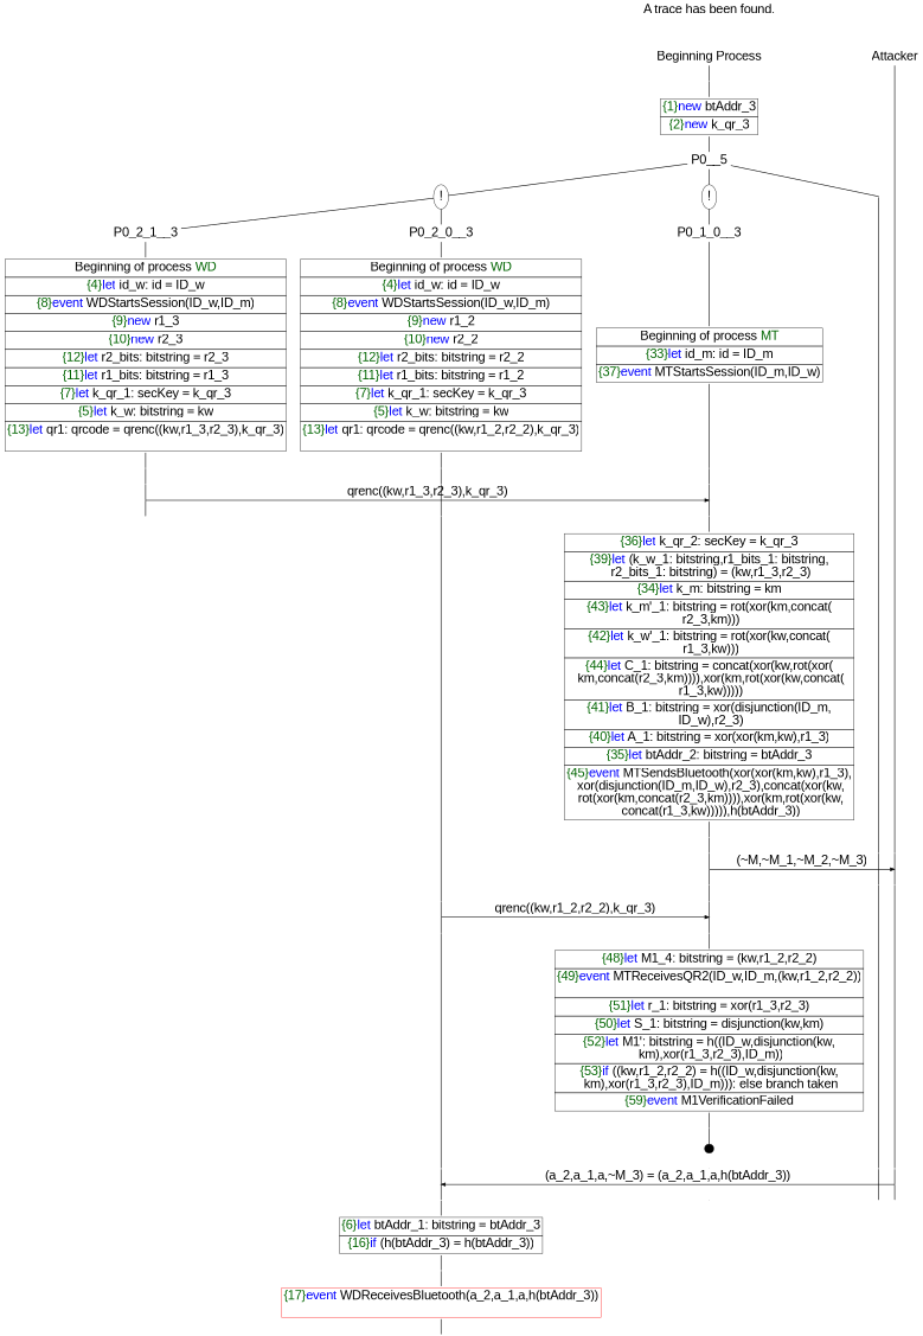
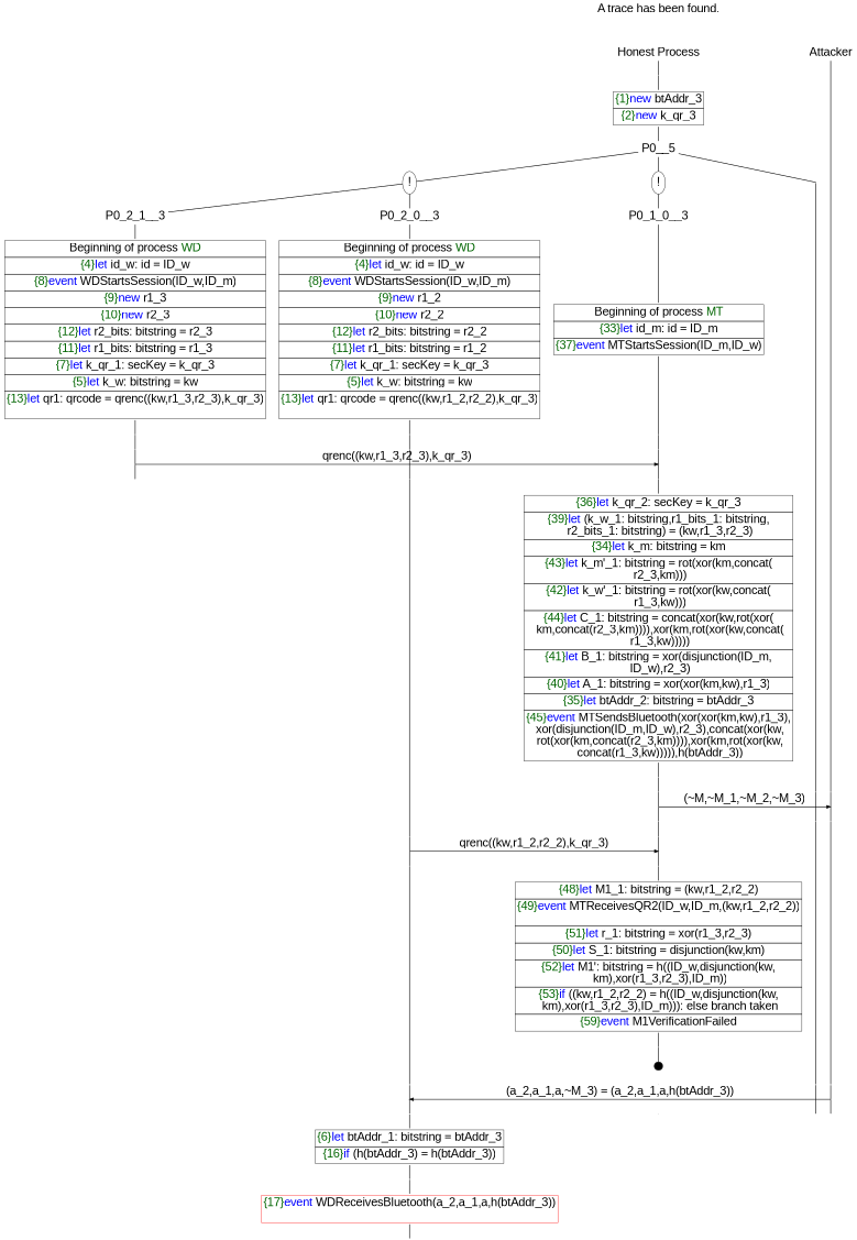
  digraph {
    fontname="Liberation Sans"
    ordering=out
    node [fontname="Liberation Sans" fontsize=30 shape=point]
    edge [arrowhead=none fontname="Liberation Sans" fontsize=30 penwidth=1.6 weight=100]
-   n1 [height=0 label="Beginning Process" shape=plaintext width=0]
+   n1 [height=0 label="Honest Process" shape=plaintext width=0]
    n2 [height=0 label=Attacker shape=plaintext width=0]
    n3 [height=0 label="!" shape=ellipse width=0]
    n4 [height=0 label="!" shape=ellipse width=0]
    P0_0__3 [height=0 width=0]
    P0_2_1__3 [fixedsize=false height=0 shape=none width=0]
    P0_2_0__3 [fixedsize=false height=0 shape=none width=0]
    P0_2_1__6 [height=0 width=0]
    P0_2_0__6 [height=0 width=0]
    P0_1_0__6 [height=0 width=0]
    P0_2_1__7 [height=0 width=0]
    P0_1_0__7 [height=0 width=0]
    P0_2_1__8 [height=0 width=0]
    P0_2_0__7 [height=0 width=0]
    P0_1_0__8 [height=0 width=0]
    P0_1_0__11 [height=0 width=0]
    P0_0__4 [height=0 width=0]
    P__1 [height=0 width=0]
    P0_1_0__12 [height=0 width=0]
    P__2 [height=0 width=0]
    P0_1_0__13 [height=0 width=0]
    P0_0__5 [height=0 width=0]
    P__3 [height=0 width=0]
    P0_2_0__8 [height=0 width=0]
    P0_1_0__14 [height=0 width=0]
    P0_2_0__9 [height=0 width=0]
    P0_1_0__15 [height=0 width=0]
    P0_2_0__10 [height=0 width=0]
    P0_1_0__16 [height=0 width=0]
    P0_2_0__11 [height=0 width=0]
    P0_1_0__20 [height=0 style=invisible width=0]
    P0_0__6 [height=0 width=0]
    P__4 [height=0 width=0]
    P0_2_0__12 [height=0 width=0]
    P__5 [height=0 width=0]
    P0_2_0__13 [height=0 width=0]
    P0_1_0__21 [height=0 style=invisible width=0]
    P0_0__7 [height=0 width=0]
    P__6 [height=0 width=0]
    P0__1 [height=0 width=0]
    P0_1_0__3 [fixedsize=false height=0 shape=none width=0]
    n42 [height=0 label=<<TABLE BORDER="0" CELLBORDER="1" CELLSPACING="0" CELLPADDING="4"> <TR><TD>Beginning of process <FONT COLOR="darkgreen">WD</FONT></TD></TR><TR><TD><FONT COLOR="darkgreen">{4}</FONT><FONT COLOR="blue">let</FONT> id_w: id = ID_w</TD></TR><TR><TD><FONT COLOR="darkgreen">{8}</FONT><FONT COLOR="blue">event</FONT> WDStartsSession(ID_w,ID_m)</TD></TR><TR><TD><FONT COLOR="darkgreen">{9}</FONT><FONT COLOR="blue">new </FONT>r1_3</TD></TR><TR><TD><FONT COLOR="darkgreen">{10}</FONT><FONT COLOR="blue">new </FONT>r2_3</TD></TR><TR><TD><FONT COLOR="darkgreen">{12}</FONT><FONT COLOR="blue">let</FONT> r2_bits: bitstring = r2_3</TD></TR><TR><TD><FONT COLOR="darkgreen">{11}</FONT><FONT COLOR="blue">let</FONT> r1_bits: bitstring = r1_3</TD></TR><TR><TD><FONT COLOR="darkgreen">{7}</FONT><FONT COLOR="blue">let</FONT> k_qr_1: secKey = k_qr_3</TD></TR><TR><TD><FONT COLOR="darkgreen">{5}</FONT><FONT COLOR="blue">let</FONT> k_w: bitstring = kw</TD></TR><TR><TD><FONT COLOR="darkgreen">{13}</FONT><FONT COLOR="blue">let</FONT> qr1: qrcode = qrenc((kw,r1_3,r2_3),k_qr_3)<br/> </TD></TR></TABLE>> shape=plaintext width=0]
    n43 [height=0 label=<<TABLE BORDER="0" CELLBORDER="1" CELLSPACING="0" CELLPADDING="4"> <TR><TD>Beginning of process <FONT COLOR="darkgreen">WD</FONT></TD></TR><TR><TD><FONT COLOR="darkgreen">{4}</FONT><FONT COLOR="blue">let</FONT> id_w: id = ID_w</TD></TR><TR><TD><FONT COLOR="darkgreen">{8}</FONT><FONT COLOR="blue">event</FONT> WDStartsSession(ID_w,ID_m)</TD></TR><TR><TD><FONT COLOR="darkgreen">{9}</FONT><FONT COLOR="blue">new </FONT>r1_2</TD></TR><TR><TD><FONT COLOR="darkgreen">{10}</FONT><FONT COLOR="blue">new </FONT>r2_2</TD></TR><TR><TD><FONT COLOR="darkgreen">{12}</FONT><FONT COLOR="blue">let</FONT> r2_bits: bitstring = r2_2</TD></TR><TR><TD><FONT COLOR="darkgreen">{11}</FONT><FONT COLOR="blue">let</FONT> r1_bits: bitstring = r1_2</TD></TR><TR><TD><FONT COLOR="darkgreen">{7}</FONT><FONT COLOR="blue">let</FONT> k_qr_1: secKey = k_qr_3</TD></TR><TR><TD><FONT COLOR="darkgreen">{5}</FONT><FONT COLOR="blue">let</FONT> k_w: bitstring = kw</TD></TR><TR><TD><FONT COLOR="darkgreen">{13}</FONT><FONT COLOR="blue">let</FONT> qr1: qrcode = qrenc((kw,r1_2,r2_2),k_qr_3)<br/> </TD></TR></TABLE>> shape=plaintext width=0]
    n44 [height=0 label=<<TABLE BORDER="0" CELLBORDER="1" CELLSPACING="0" CELLPADDING="4"> <TR><TD><FONT COLOR="darkgreen">{36}</FONT><FONT COLOR="blue">let</FONT> k_qr_2: secKey = k_qr_3</TD></TR><TR><TD><FONT COLOR="darkgreen">{39}</FONT><FONT COLOR="blue">let</FONT> (k_w_1: bitstring,r1_bits_1: bitstring,<br/> r2_bits_1: bitstring) = (kw,r1_3,r2_3)</TD></TR><TR><TD><FONT COLOR="darkgreen">{34}</FONT><FONT COLOR="blue">let</FONT> k_m: bitstring = km</TD></TR><TR><TD><FONT COLOR="darkgreen">{43}</FONT><FONT COLOR="blue">let</FONT> k_m'_1: bitstring = rot(xor(km,concat(<br/> r2_3,km)))</TD></TR><TR><TD><FONT COLOR="darkgreen">{42}</FONT><FONT COLOR="blue">let</FONT> k_w'_1: bitstring = rot(xor(kw,concat(<br/> r1_3,kw)))</TD></TR><TR><TD><FONT COLOR="darkgreen">{44}</FONT><FONT COLOR="blue">let</FONT> C_1: bitstring = concat(xor(kw,rot(xor(<br/> km,concat(r2_3,km)))),xor(km,rot(xor(kw,concat(<br/> r1_3,kw)))))</TD></TR><TR><TD><FONT COLOR="darkgreen">{41}</FONT><FONT COLOR="blue">let</FONT> B_1: bitstring = xor(disjunction(ID_m,<br/> ID_w),r2_3)</TD></TR><TR><TD><FONT COLOR="darkgreen">{40}</FONT><FONT COLOR="blue">let</FONT> A_1: bitstring = xor(xor(km,kw),r1_3)</TD></TR><TR><TD><FONT COLOR="darkgreen">{35}</FONT><FONT COLOR="blue">let</FONT> btAddr_2: bitstring = btAddr_3</TD></TR><TR><TD><FONT COLOR="darkgreen">{45}</FONT><FONT COLOR="blue">event</FONT> MTSendsBluetooth(xor(xor(km,kw),r1_3),<br/> xor(disjunction(ID_m,ID_w),r2_3),concat(xor(kw,<br/> rot(xor(km,concat(r2_3,km)))),xor(km,rot(xor(kw,<br/> concat(r1_3,kw))))),h(btAddr_3))</TD></TR></TABLE>> shape=plaintext width=0]
-   n45 [height=0 label=<<TABLE BORDER="0" CELLBORDER="1" CELLSPACING="0" CELLPADDING="4"> <TR><TD><FONT COLOR="darkgreen">{48}</FONT><FONT COLOR="blue">let</FONT> M1_4: bitstring = (kw,r1_2,r2_2)</TD></TR><TR><TD><FONT COLOR="darkgreen">{49}</FONT><FONT COLOR="blue">event</FONT> MTReceivesQR2(ID_w,ID_m,(kw,r1_2,r2_2))<br/> </TD></TR><TR><TD><FONT COLOR="darkgreen">{51}</FONT><FONT COLOR="blue">let</FONT> r_1: bitstring = xor(r1_3,r2_3)</TD></TR><TR><TD><FONT COLOR="darkgreen">{50}</FONT><FONT COLOR="blue">let</FONT> S_1: bitstring = disjunction(kw,km)</TD></TR><TR><TD><FONT COLOR="darkgreen">{52}</FONT><FONT COLOR="blue">let</FONT> M1': bitstring = h((ID_w,disjunction(kw,<br/> km),xor(r1_3,r2_3),ID_m))</TD></TR><TR><TD><FONT COLOR="darkgreen">{53}</FONT><FONT COLOR="blue">if</FONT> ((kw,r1_2,r2_2) = h((ID_w,disjunction(kw,<br/> km),xor(r1_3,r2_3),ID_m))): else branch taken</TD></TR><TR><TD><FONT COLOR="darkgreen">{59}</FONT><FONT COLOR="blue">event</FONT> M1VerificationFailed</TD></TR></TABLE>> shape=plaintext width=0]
+   n45 [height=0 label=<<TABLE BORDER="0" CELLBORDER="1" CELLSPACING="0" CELLPADDING="4"> <TR><TD><FONT COLOR="darkgreen">{48}</FONT><FONT COLOR="blue">let</FONT> M1_1: bitstring = (kw,r1_2,r2_2)</TD></TR><TR><TD><FONT COLOR="darkgreen">{49}</FONT><FONT COLOR="blue">event</FONT> MTReceivesQR2(ID_w,ID_m,(kw,r1_2,r2_2))<br/> </TD></TR><TR><TD><FONT COLOR="darkgreen">{51}</FONT><FONT COLOR="blue">let</FONT> r_1: bitstring = xor(r1_3,r2_3)</TD></TR><TR><TD><FONT COLOR="darkgreen">{50}</FONT><FONT COLOR="blue">let</FONT> S_1: bitstring = disjunction(kw,km)</TD></TR><TR><TD><FONT COLOR="darkgreen">{52}</FONT><FONT COLOR="blue">let</FONT> M1': bitstring = h((ID_w,disjunction(kw,<br/> km),xor(r1_3,r2_3),ID_m))</TD></TR><TR><TD><FONT COLOR="darkgreen">{53}</FONT><FONT COLOR="blue">if</FONT> ((kw,r1_2,r2_2) = h((ID_w,disjunction(kw,<br/> km),xor(r1_3,r2_3),ID_m))): else branch taken</TD></TR><TR><TD><FONT COLOR="darkgreen">{59}</FONT><FONT COLOR="blue">event</FONT> M1VerificationFailed</TD></TR></TABLE>> shape=plaintext width=0]
    n46 [height=0 label=<<TABLE BORDER="0" CELLBORDER="1" CELLSPACING="0" CELLPADDING="4"> <TR><TD><FONT COLOR="darkgreen">{6}</FONT><FONT COLOR="blue">let</FONT> btAddr_1: bitstring = btAddr_3</TD></TR><TR><TD><FONT COLOR="darkgreen">{16}</FONT><FONT COLOR="blue">if</FONT> (h(btAddr_3) = h(btAddr_3))</TD></TR></TABLE>> shape=plaintext width=0]
    n47 [height=0 label=<A trace has been found.<br/> > shape=plaintext width=0]
    n48 [height=0 label=<<TABLE BORDER="0" CELLBORDER="1" CELLSPACING="0" CELLPADDING="4"> <TR><TD><FONT COLOR="darkgreen">{1}</FONT><FONT COLOR="blue">new </FONT>btAddr_3</TD></TR><TR><TD><FONT COLOR="darkgreen">{2}</FONT><FONT COLOR="blue">new </FONT>k_qr_3</TD></TR></TABLE>> shape=plaintext width=0]
    n49 [fixedsize=false height=0 label=P0__5 shape=none width=0]
    n50 [height=0 label=<<TABLE BORDER="0" CELLBORDER="1" CELLSPACING="0" CELLPADDING="4"> <TR><TD>Beginning of process <FONT COLOR="darkgreen">MT</FONT></TD></TR><TR><TD><FONT COLOR="darkgreen">{33}</FONT><FONT COLOR="blue">let</FONT> id_m: id = ID_m</TD></TR><TR><TD><FONT COLOR="darkgreen">{37}</FONT><FONT COLOR="blue">event</FONT> MTStartsSession(ID_m,ID_w)</TD></TR></TABLE>> shape=plaintext width=0]
    P0_1_0__5 [height=0 width=0]
    P0_2_1__5 [height=0 width=0]
    P0_2_0__5 [height=0 width=0]
    P0_1_0__10 [height=0 width=0]
    P0_1_0__18 [height=0 width=0]
    P0_1_0__19 [height=0.3 width=0.3]
    P0_2_0__15 [height=0 width=0]
    n58 [color=red height=0 label=<<TABLE BORDER="0" CELLBORDER="1" CELLSPACING="0" CELLPADDING="4"> <TR><TD><FONT COLOR="darkgreen">{17}</FONT><FONT COLOR="blue">event</FONT> WDReceivesBluetooth(a_2,a_1,a,h(btAddr_3))<br/> </TD></TR></TABLE>> shape=plaintext width=0]
    P0_2_0__17 [height=0 width=0]
    subgraph sub_1 {
      rank=same
      n1
      n2
    }
    subgraph sub_2 {
      rank=same
      P0_2_0__13
      P0_1_0__21
      P0_0__7
      P__6
    }
    subgraph sub_3 {
      rank=same
      n3
      n4
      P0_0__3
    }
    subgraph sub_4 {
      rank=same
      P0_2_0__12
      P__5
    }
    subgraph sub_5 {
      rank=same
      P0_2_1__3
      P0_2_0__3
    }
    subgraph sub_6 {
      rank=same
      P0_2_1__6
      P0_2_0__6
      P0_1_0__6
    }
    subgraph sub_7 {
      rank=same
      P0_2_1__7
      P0_1_0__7
    }
    subgraph sub_8 {
      rank=same
      P0_2_1__8
      P0_2_0__7
      P0_1_0__8
    }
    subgraph sub_9 {
      rank=same
      P0_1_0__11
      P0_0__4
      P__1
    }
    subgraph sub_10 {
      rank=same
      P0_1_0__12
      P__2
    }
    subgraph sub_11 {
      rank=same
      P0_1_0__13
      P0_0__5
      P__3
    }
    subgraph sub_12 {
      rank=same
      P0_2_0__8
      P0_1_0__14
    }
    subgraph sub_13 {
      rank=same
      P0_2_0__9
      P0_1_0__15
    }
    subgraph sub_14 {
      rank=same
      P0_2_0__10
      P0_1_0__16
    }
    subgraph sub_15 {
      rank=same
      P0_2_0__11
      P0_1_0__20
      P0_0__6
      P__4
    }
    n1 -> P0__1
    n2 -> P__1
    n3 -> P0_2_1__3 [weight=""]
    n3 -> P0_2_0__3 [weight=""]
    n4 -> P0_1_0__3
    P0_0__3 -> P0_0__4
    P0_2_1__3 -> n42
    P0_2_0__3 -> n43
    P0_2_1__6 -> P0_2_1__7
    P0_2_0__6 -> P0_2_0__7
    P0_1_0__6 -> P0_1_0__7
    P0_2_1__7 -> P0_1_0__7 [arrowhead=normal label=<qrenc((kw,r1_3,r2_3),k_qr_3)> weight=""]
    P0_2_1__7 -> P0_2_1__8
    P0_1_0__7 -> P0_1_0__8
    P0_2_0__7 -> P0_2_0__8
    P0_1_0__8 -> n44
    P0_1_0__11 -> P0_1_0__12
    P0_0__4 -> P0_0__5
    P__1 -> P__2
    P0_1_0__12 -> P__2 [arrowhead=normal label=<(~M,~M_1,~M_2,~M_3)> weight=""]
    P0_1_0__12 -> P0_1_0__13
    P__2 -> P__3
    P0_1_0__13 -> P0_1_0__14
    P0_0__5 -> P0_0__6
    P__3 -> P__4
    P0_2_0__8 -> P0_2_0__9
    P0_1_0__14 -> P0_1_0__15
    P0_2_0__9 -> P0_1_0__15 [arrowhead=normal label=<qrenc((kw,r1_2,r2_2),k_qr_3)> weight=""]
    P0_2_0__9 -> P0_2_0__10
    P0_1_0__15 -> P0_1_0__16
    P0_2_0__10 -> P0_2_0__11
    P0_1_0__16 -> n45
    P0_2_0__11 -> P0_2_0__12
    P0_1_0__20 -> P0_1_0__21 [style=invisible]
    P0_0__6 -> P0_0__7
    P__4 -> P__5
    P0_2_0__12 -> P__5 [arrowhead=normal dir=back label=<(a_2,a_1,a,~M_3) = (a_2,a_1,a,h(btAddr_3))> weight=""]
    P0_2_0__12 -> P0_2_0__13
    P__5 -> P__6
    P0_2_0__13 -> n46
    P0__1 -> n48
    P0_1_0__3 -> n50
    n42 -> P0_2_1__5
    n43 -> P0_2_0__5
    n44 -> P0_1_0__10
    n45 -> P0_1_0__18
    n46 -> P0_2_0__15
    n47 -> n1 [style=invisible]
    n48 -> n49
    n49 -> n3 [weight=""]
    n49 -> n4 [weight=""]
    n49 -> P0_0__3 [weight=""]
    n50 -> P0_1_0__5
    P0_1_0__5 -> P0_1_0__6
    P0_2_1__5 -> P0_2_1__6
    P0_2_0__5 -> P0_2_0__6
    P0_1_0__10 -> P0_1_0__11
    P0_1_0__18 -> P0_1_0__19
    P0_1_0__19 -> P0_1_0__20 [style=invisible]
    P0_2_0__15 -> n58
    n58 -> P0_2_0__17
  }
